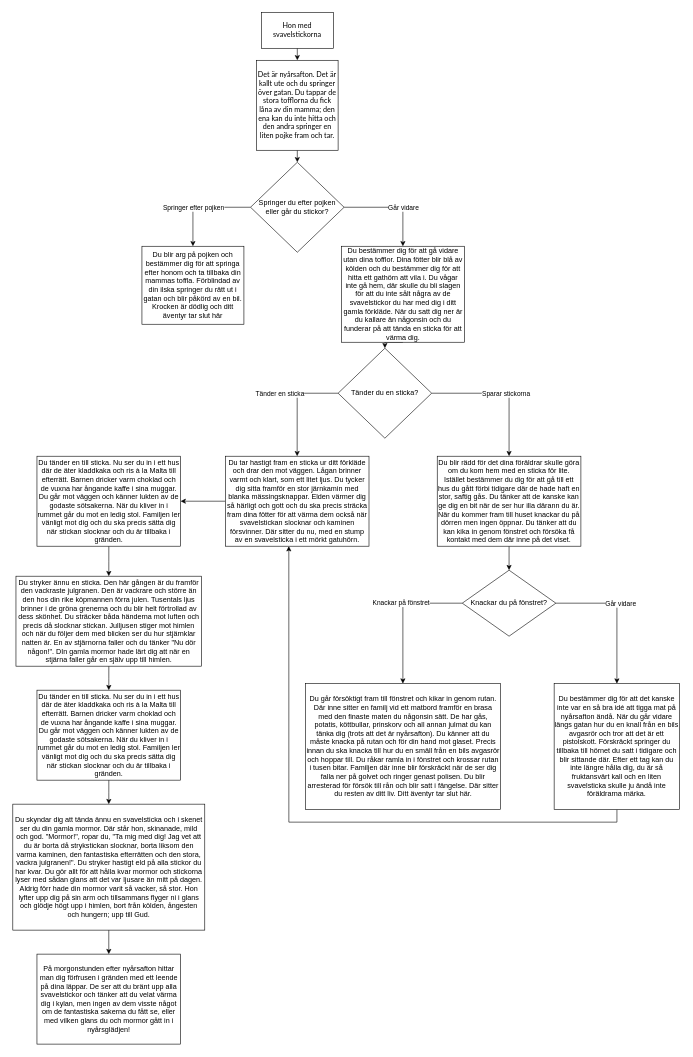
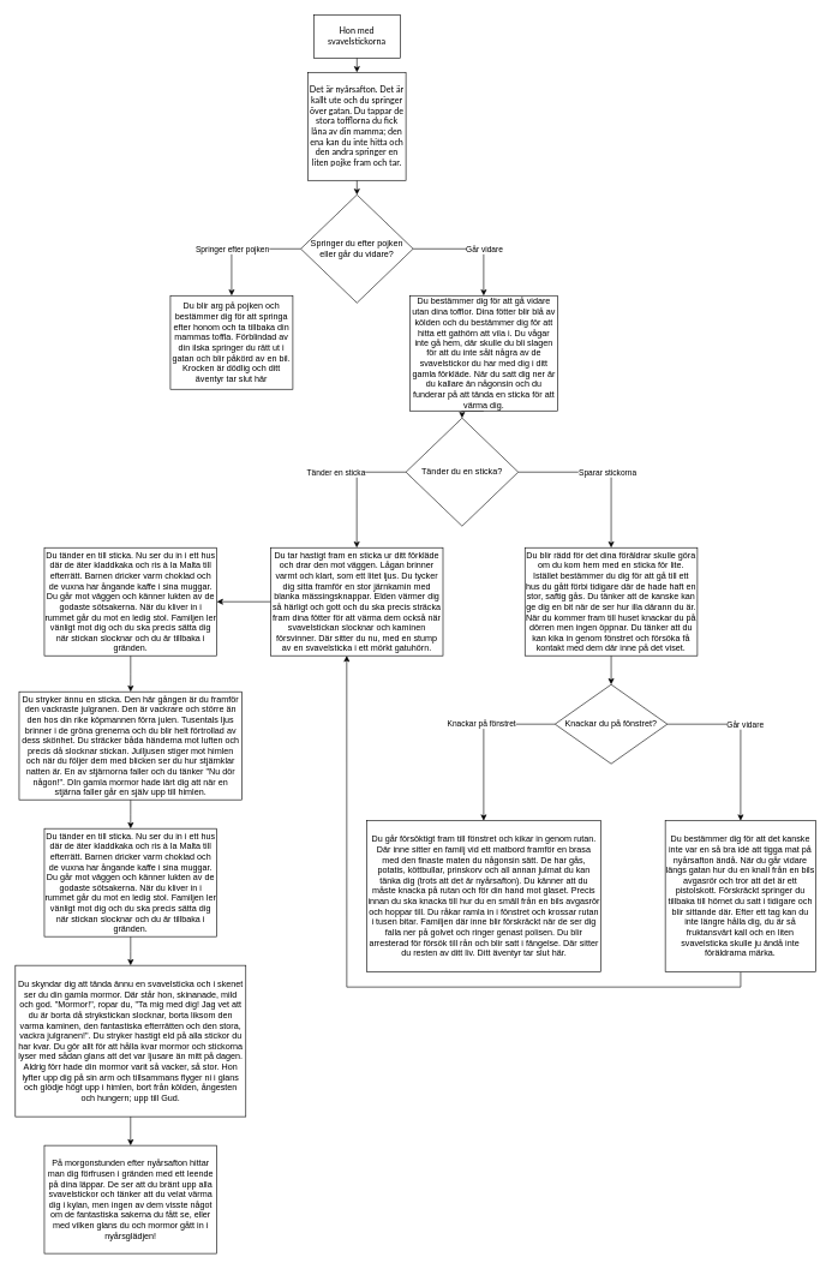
  <mxCell id="0" />
  <mxCell id="1" parent="0" />
  <mxCell id="2" style="edgeStyle=orthogonalEdgeStyle;rounded=0;orthogonalLoop=1;jettySize=auto;html=1;exitX=0.5;exitY=1;exitDx=0;exitDy=0;entryX=0.5;entryY=0;entryDx=0;entryDy=0;" parent="1" source="3" target="5" edge="1"><mxGeometry relative="1" as="geometry" /></mxCell>
  <mxCell id="3" value="&lt;font face=&quot;Lato&quot; data-font-src=&quot;https://fonts.googleapis.com/css?family=Lato&quot;&gt;Hon med svavelstickorna&lt;/font&gt;" style="rounded=0;whiteSpace=wrap;html=1;" parent="1" vertex="1"><mxGeometry x="435" y="20" width="120" height="60" as="geometry" /></mxCell>
  <mxCell id="4" style="edgeStyle=orthogonalEdgeStyle;rounded=0;orthogonalLoop=1;jettySize=auto;html=1;exitX=0.5;exitY=1;exitDx=0;exitDy=0;entryX=0.5;entryY=0;entryDx=0;entryDy=0;" parent="1" source="5" target="10" edge="1"><mxGeometry relative="1" as="geometry" /></mxCell>
  <mxCell id="5" value="&lt;font face=&quot;Lato&quot; data-font-src=&quot;https://fonts.googleapis.com/css?family=Lato&quot;&gt;Det är nyårsafton. Det är kallt ute och du springer över gatan. Du tappar de stora tofflorna du fick låna av din mamma; den ena kan du inte hitta och den andra springer en liten pojke fram och tar.&lt;/font&gt;" style="rounded=0;whiteSpace=wrap;html=1;" parent="1" vertex="1"><mxGeometry x="427" y="100" width="136" height="150" as="geometry" /></mxCell>
  <mxCell id="6" style="edgeStyle=orthogonalEdgeStyle;rounded=0;orthogonalLoop=1;jettySize=auto;html=1;exitX=0;exitY=0.5;exitDx=0;exitDy=0;entryX=0.5;entryY=0;entryDx=0;entryDy=0;" parent="1" source="10" target="11" edge="1"><mxGeometry relative="1" as="geometry"><mxPoint x="381" y="345" as="targetPoint" /></mxGeometry></mxCell>
  <mxCell id="7" value="Springer efter pojken" style="edgeLabel;html=1;align=center;verticalAlign=middle;resizable=0;points=[];" vertex="1" connectable="0" parent="6"><mxGeometry x="-0.081" y="1" relative="1" as="geometry"><mxPoint x="-22" y="-1" as="offset" /></mxGeometry></mxCell>
  <mxCell id="8" style="edgeStyle=orthogonalEdgeStyle;rounded=0;orthogonalLoop=1;jettySize=auto;html=1;exitX=1;exitY=0.5;exitDx=0;exitDy=0;entryX=0.5;entryY=0;entryDx=0;entryDy=0;" parent="1" source="10" target="13" edge="1"><mxGeometry relative="1" as="geometry"><mxPoint x="611" y="345" as="targetPoint" /></mxGeometry></mxCell>
  <mxCell id="9" value="Går vidare" style="edgeLabel;html=1;align=center;verticalAlign=middle;resizable=0;points=[];" vertex="1" connectable="0" parent="8"><mxGeometry x="-0.043" relative="1" as="geometry"><mxPoint x="20" as="offset" /></mxGeometry></mxCell>
- <mxCell id="10" value="Springer du efter pojken eller går du stickor?" style="rhombus;whiteSpace=wrap;html=1;" parent="1" vertex="1"><mxGeometry x="417" y="270" width="156" height="150" as="geometry" /></mxCell>
+ <mxCell id="10" value="Springer du efter pojken eller går du vidare?" style="rhombus;whiteSpace=wrap;html=1;" parent="1" vertex="1"><mxGeometry x="417" y="270" width="156" height="150" as="geometry" /></mxCell>
  <mxCell id="11" value="Du blir arg på pojken och bestämmer dig för att springa efter honom och ta tillbaka din mammas toffla. Förblindad av din ilska springer du rätt ut i gatan och blir påkörd av en bil. Krocken är dödlig och ditt äventyr tar slut här" style="rounded=0;whiteSpace=wrap;html=1;" parent="1" vertex="1"><mxGeometry x="236" y="410" width="170" height="130" as="geometry" /></mxCell>
  <mxCell id="12" style="edgeStyle=orthogonalEdgeStyle;rounded=0;orthogonalLoop=1;jettySize=auto;html=1;exitX=0.5;exitY=1;exitDx=0;exitDy=0;entryX=0.5;entryY=0;entryDx=0;entryDy=0;" parent="1" source="13" target="18" edge="1"><mxGeometry relative="1" as="geometry" /></mxCell>
  <mxCell id="13" value="Du bestämmer dig för att gå vidare utan dina tofflor. Dina fötter blir blå av kölden och du bestämmer dig för att hitta ett gathörn att vila i. Du vågar inte gå hem, där skulle du bli slagen för att du inte sålt några av de svavelstickor du har med dig i ditt gamla förkläde. När du satt dig ner är du kallare än någonsin och du funderar på att tända en sticka för att värma dig." style="rounded=0;whiteSpace=wrap;html=1;" parent="1" vertex="1"><mxGeometry x="568.5" y="410" width="205" height="160" as="geometry" /></mxCell>
  <mxCell id="14" style="edgeStyle=orthogonalEdgeStyle;rounded=0;orthogonalLoop=1;jettySize=auto;html=1;exitX=0;exitY=0.5;exitDx=0;exitDy=0;entryX=0.5;entryY=0;entryDx=0;entryDy=0;" parent="1" source="18" target="30" edge="1"><mxGeometry relative="1" as="geometry"><mxPoint x="554.5" y="685" as="targetPoint" /></mxGeometry></mxCell>
  <mxCell id="15" value="Tänder en sticka" style="edgeLabel;html=1;align=center;verticalAlign=middle;resizable=0;points=[];" vertex="1" connectable="0" parent="14"><mxGeometry x="-0.55" y="-2" relative="1" as="geometry"><mxPoint x="-59" y="2" as="offset" /></mxGeometry></mxCell>
  <mxCell id="16" style="edgeStyle=orthogonalEdgeStyle;rounded=0;orthogonalLoop=1;jettySize=auto;html=1;exitX=1;exitY=0.5;exitDx=0;exitDy=0;entryX=0.5;entryY=0;entryDx=0;entryDy=0;" parent="1" source="18" target="20" edge="1"><mxGeometry relative="1" as="geometry"><mxPoint x="788" y="685" as="targetPoint" /></mxGeometry></mxCell>
  <mxCell id="17" value="Sparar stickorna" style="edgeLabel;html=1;align=center;verticalAlign=middle;resizable=0;points=[];" vertex="1" connectable="0" parent="16"><mxGeometry x="-0.207" y="-1" relative="1" as="geometry"><mxPoint x="30" y="-1" as="offset" /></mxGeometry></mxCell>
  <mxCell id="18" value="Tänder du en sticka?" style="rhombus;whiteSpace=wrap;html=1;" parent="1" vertex="1"><mxGeometry x="563" y="580" width="156" height="150" as="geometry" /></mxCell>
  <mxCell id="19" style="edgeStyle=orthogonalEdgeStyle;rounded=0;orthogonalLoop=1;jettySize=auto;html=1;exitX=0.5;exitY=1;exitDx=0;exitDy=0;entryX=0.5;entryY=0;entryDx=0;entryDy=0;" parent="1" source="20" target="25" edge="1"><mxGeometry relative="1" as="geometry" /></mxCell>
  <mxCell id="20" value="Du blir rädd för det dina föräldrar skulle göra om du kom hem med en sticka för lite. Istället bestämmer du dig för att gå till ett hus du gått förbi tidigare där de hade haft en stor, saftig gås. Du tänker att de kanske kan ge dig en bit när de ser hur illa därann du är.&lt;br&gt;När du kommer fram till huset knackar du på dörren men ingen öppnar. Du tänker att du kan kika in genom fönstret och försöka få kontakt med dem där inne på det viset." style="rounded=0;whiteSpace=wrap;html=1;" parent="1" vertex="1"><mxGeometry x="728.25" y="760" width="239.5" height="150" as="geometry" /></mxCell>
  <mxCell id="21" style="edgeStyle=orthogonalEdgeStyle;rounded=0;orthogonalLoop=1;jettySize=auto;html=1;exitX=0;exitY=0.5;exitDx=0;exitDy=0;entryX=0.5;entryY=0;entryDx=0;entryDy=0;" parent="1" source="25" target="26" edge="1"><mxGeometry relative="1" as="geometry"><mxPoint x="731" y="1025" as="targetPoint" /></mxGeometry></mxCell>
  <mxCell id="22" value="Knackar på fönstret" style="edgeLabel;html=1;align=center;verticalAlign=middle;resizable=0;points=[];" vertex="1" connectable="0" parent="21"><mxGeometry x="-0.136" y="3" relative="1" as="geometry"><mxPoint x="-7" y="-3" as="offset" /></mxGeometry></mxCell>
  <mxCell id="23" style="edgeStyle=orthogonalEdgeStyle;rounded=0;orthogonalLoop=1;jettySize=auto;html=1;exitX=1;exitY=0.5;exitDx=0;exitDy=0;entryX=0.5;entryY=0;entryDx=0;entryDy=0;" parent="1" source="25" target="28" edge="1"><mxGeometry relative="1" as="geometry"><mxPoint x="967.75" y="1025" as="targetPoint" /></mxGeometry></mxCell>
  <mxCell id="24" value="Går vidare" style="edgeLabel;html=1;align=center;verticalAlign=middle;resizable=0;points=[];" vertex="1" connectable="0" parent="23"><mxGeometry x="-0.416" y="1" relative="1" as="geometry"><mxPoint x="38.76" y="1" as="offset" /></mxGeometry></mxCell>
  <mxCell id="25" value="Knackar du på fönstret?" style="rhombus;whiteSpace=wrap;html=1;" parent="1" vertex="1"><mxGeometry x="770" y="950" width="156" height="110" as="geometry" /></mxCell>
  <mxCell id="26" value="Du går försöktigt fram till fönstret och kikar in genom rutan. Där inne sitter en familj vid ett matbord framför en brasa med den finaste maten du någonsin sätt. De har gås, potatis, köttbullar, prinskorv och all annan julmat du kan tänka dig (trots att det är nyårsafton). Du känner att du måste knacka på rutan och för din hand mot glaset. Precis innan du ska knacka till hur du en smäll från en bils avgasrör och hoppar till. Du råkar ramla in i fönstret och krossar rutan i tusen bitar. Familjen där inne blir förskräckt när de ser dig falla ner på golvet och ringer genast polisen. Du blir arresterad för försök till rån och blir satt i fängelse. Där sitter du resten av ditt liv. Ditt äventyr tar slut här." style="rounded=0;whiteSpace=wrap;html=1;" parent="1" vertex="1"><mxGeometry x="508.5" y="1139" width="325" height="210" as="geometry" /></mxCell>
  <mxCell id="27" style="edgeStyle=orthogonalEdgeStyle;rounded=0;orthogonalLoop=1;jettySize=auto;html=1;entryX=0.442;entryY=1;entryDx=0;entryDy=0;entryPerimeter=0;" parent="1" source="28" target="30" edge="1"><mxGeometry relative="1" as="geometry"><Array as="points"><mxPoint x="1028" y="1370" /><mxPoint x="481" y="1370" /></Array></mxGeometry></mxCell>
  <mxCell id="28" value="Du bestämmer dig för att det kanske inte var en så bra idé att tigga mat på nyårsafton ändå. När du går vidare längs gatan hur du en knall från en bils avgasrör och tror att det är ett pistolskott. Förskräckt springer du tillbaka till hörnet du satt i tidigare och blir sittande där. Efter ett tag kan du inte längre hålla dig, du är så fruktansvärt kall och en liten svavelsticka skulle ju ändå inte föräldrarna märka." style="rounded=0;whiteSpace=wrap;html=1;" parent="1" vertex="1"><mxGeometry x="923.13" y="1139" width="209.25" height="210" as="geometry" /></mxCell>
  <mxCell id="29" style="edgeStyle=orthogonalEdgeStyle;rounded=0;orthogonalLoop=1;jettySize=auto;html=1;entryX=1;entryY=0.5;entryDx=0;entryDy=0;" parent="1" source="30" target="32" edge="1"><mxGeometry relative="1" as="geometry" /></mxCell>
  <mxCell id="30" value="&lt;span&gt;Du tar hastigt fram en sticka ur ditt förkläde och drar den mot väggen. Lågan brinner varmt och klart, som ett litet ljus. Du tycker dig sitta framför en stor järnkamin med blanka mässingsknappar. Elden värmer dig så härligt och gott och du ska precis sträcka fram dina fötter för att värma dem också när svavelstickan slocknar och kaminen försvinner. Där sitter du nu, med en stump av en svavelsticka i ett mörkt gatuhörn.&lt;/span&gt;" style="rounded=0;whiteSpace=wrap;html=1;" parent="1" vertex="1"><mxGeometry x="375" y="760" width="239.5" height="150" as="geometry" /></mxCell>
  <mxCell id="31" style="edgeStyle=orthogonalEdgeStyle;rounded=0;orthogonalLoop=1;jettySize=auto;html=1;entryX=0.5;entryY=0;entryDx=0;entryDy=0;" parent="1" source="32" target="34" edge="1"><mxGeometry relative="1" as="geometry" /></mxCell>
  <mxCell id="32" value="&lt;span&gt;Du tänder en till sticka. Nu ser du in i ett hus där de äter kladdkaka och ris à la Malta till efterrätt. Barnen dricker varm choklad och de vuxna har ångande kaffe i sina muggar. Du går mot väggen och känner lukten av de godaste sötsakerna. När du kliver in i rummet går du mot en ledig stol. Familjen ler vänligt mot dig och du ska precis sätta dig när stickan slocknar och du är tillbaka i gränden.&lt;br&gt;&lt;/span&gt;" style="rounded=0;whiteSpace=wrap;html=1;" parent="1" vertex="1"><mxGeometry x="61" y="760" width="239.5" height="150" as="geometry" /></mxCell>
  <mxCell id="33" style="edgeStyle=orthogonalEdgeStyle;rounded=0;orthogonalLoop=1;jettySize=auto;html=1;entryX=0.5;entryY=0;entryDx=0;entryDy=0;" edge="1" parent="1" source="34" target="36"><mxGeometry relative="1" as="geometry" /></mxCell>
  <mxCell id="34" value="&lt;span&gt;Du stryker ännu en sticka. Den här gången är du framför den vackraste julgranen. Den är vackrare och större än den hos din rike köpmannen förra julen. Tusentals ljus brinner i de gröna grenerna och du blir helt förtrollad av dess skönhet. Du sträcker båda händerna mot luften och precis då slocknar stickan. Julljusen stiger mot himlen och när du följer dem med blicken ser du hur stjärnklar natten är. En av stjärnorna faller och du tänker &quot;Nu dör någon!&quot;. DIn gamla mormor hade lärt dig att när en stjärna faller går en själv upp till himlen.&lt;br&gt;&lt;/span&gt;" style="rounded=0;whiteSpace=wrap;html=1;" parent="1" vertex="1"><mxGeometry x="26" y="960" width="309.5" height="150" as="geometry" /></mxCell>
  <mxCell id="35" style="edgeStyle=orthogonalEdgeStyle;rounded=0;orthogonalLoop=1;jettySize=auto;html=1;entryX=0.5;entryY=0;entryDx=0;entryDy=0;" edge="1" parent="1" source="36" target="38"><mxGeometry relative="1" as="geometry" /></mxCell>
  <mxCell id="36" value="&lt;span&gt;Du tänder en till sticka. Nu ser du in i ett hus där de äter kladdkaka och ris à la Malta till efterrätt. Barnen dricker varm choklad och de vuxna har ångande kaffe i sina muggar. Du går mot väggen och känner lukten av de godaste sötsakerna. När du kliver in i rummet går du mot en ledig stol. Familjen ler vänligt mot dig och du ska precis sätta dig när stickan slocknar och du är tillbaka i gränden.&lt;br&gt;&lt;/span&gt;" style="rounded=0;whiteSpace=wrap;html=1;" parent="1" vertex="1"><mxGeometry x="61" y="1150" width="239.5" height="150" as="geometry" /></mxCell>
  <mxCell id="37" style="edgeStyle=orthogonalEdgeStyle;rounded=0;orthogonalLoop=1;jettySize=auto;html=1;entryX=0.5;entryY=0;entryDx=0;entryDy=0;" edge="1" parent="1" source="38" target="39"><mxGeometry relative="1" as="geometry" /></mxCell>
  <mxCell id="38" value="Du skyndar dig att tända ännu en svavelsticka och i skenet ser du din gamla mormor. Där står hon, skinanade, mild och god. &quot;Mormor!&quot;, ropar du, &quot;Ta mig med dig! Jag vet att du är borta då strykstickan slocknar, borta liksom den varma kaminen, den fantastiska efterrätten och den stora, vackra julgranen!&quot;. Du stryker hastigt eld på alla stickor du har kvar. Du gör allt för att hålla kvar mormor och stickorna lyser med sådan glans att det var ljusare än mitt på dagen. Aldrig förr hade din mormor varit så vacker, så stor. Hon lyfter upp dig på sin arm och tillsammans flyger ni i glans och glödje högt upp i himlen, bort från kölden, ångesten och hungern; upp till Gud." style="rounded=0;whiteSpace=wrap;html=1;" parent="1" vertex="1"><mxGeometry x="20.75" y="1340" width="320" height="210" as="geometry" /></mxCell>
  <mxCell id="39" value="&lt;span&gt;På morgonstunden efter nyårsafton hittar man dig förfrusen i gränden med ett leende på dina läppar. De ser att du bränt upp alla svavelstickor och tänker att du velat värma dig i kylan, men ingen av dem visste något om de fantastiska sakerna du fått se, eller med vilken glans du och mormor gått in i nyårsglädjen!&lt;br&gt;&lt;/span&gt;" style="rounded=0;whiteSpace=wrap;html=1;" vertex="1" parent="1"><mxGeometry x="61" y="1590" width="239.5" height="150" as="geometry" /></mxCell>
